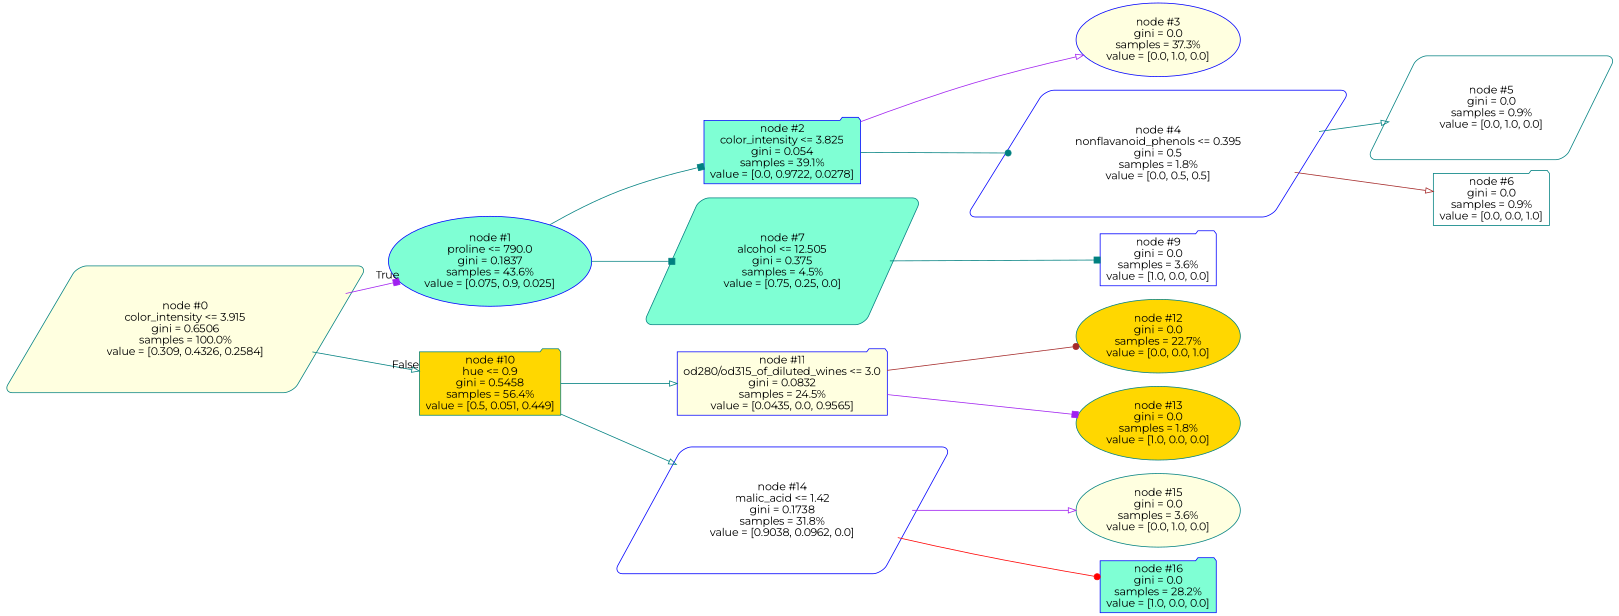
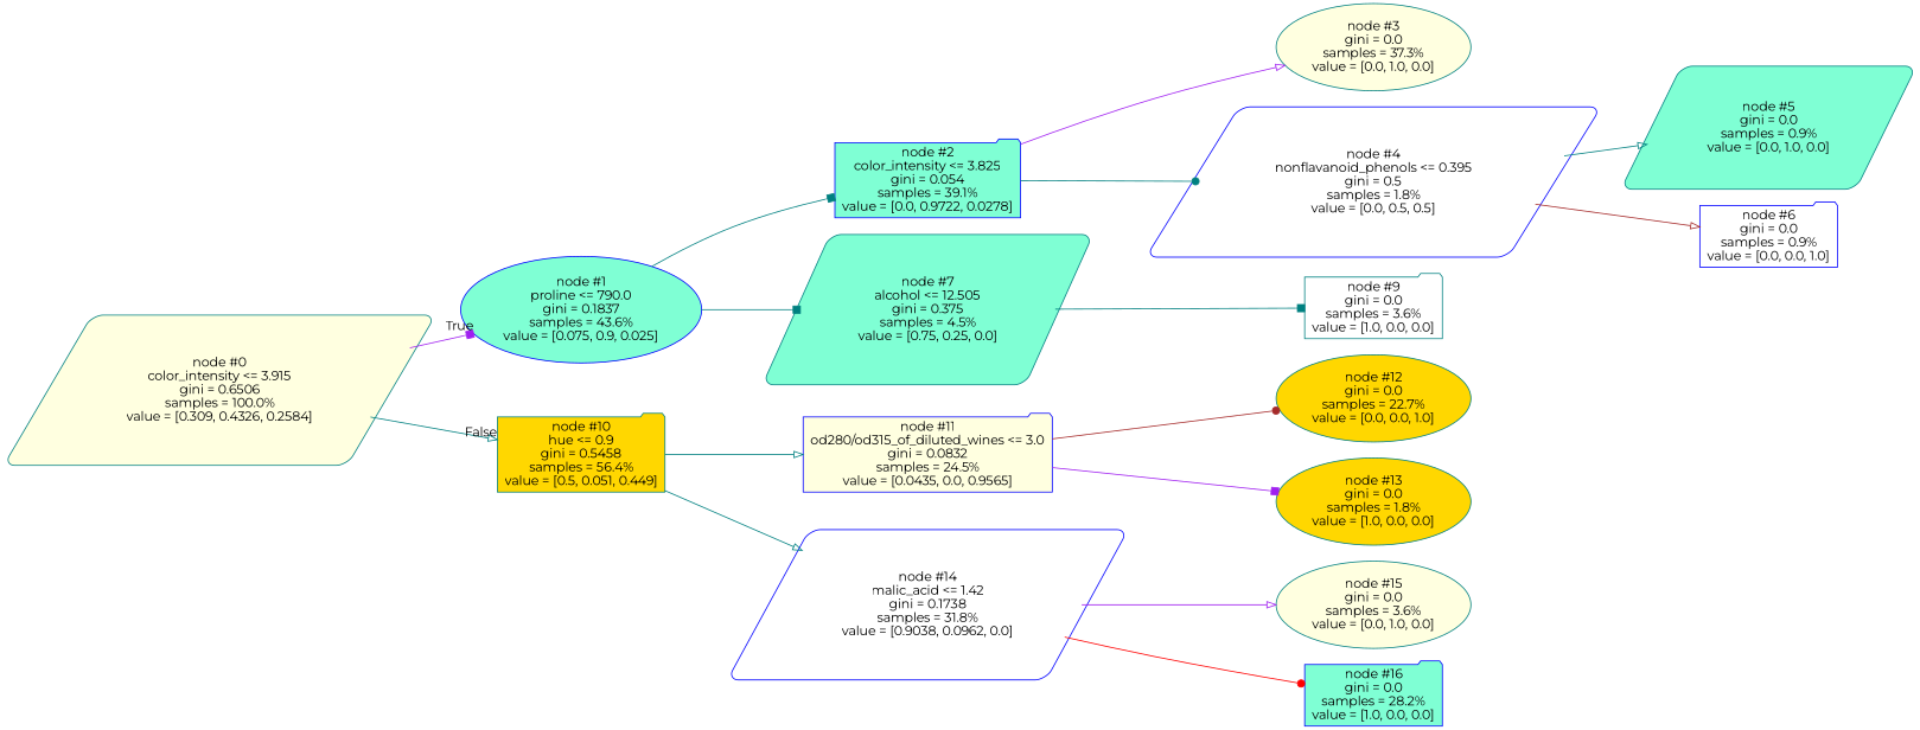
  digraph {
    fontname=Montserrat
    rankdir=LR
    node [color=teal fillcolor=white fontname=Montserrat shape=folder style="filled, rounded"]
    edge [arrowhead=onormal color=teal fontname=Montserrat]
    n1 [fillcolor=lightyellow label="node #0\ncolor_intensity <= 3.915\ngini = 0.6506\nsamples = 100.0%\nvalue = [0.309, 0.4326, 0.2584]" shape=parallelogram]
    n2 [color=blue fillcolor=aquamarine label="node #1\nproline <= 790.0\ngini = 0.1837\nsamples = 43.6%\nvalue = [0.075, 0.9, 0.025]" shape=ellipse]
    n3 [fillcolor=gold label="node #10\nhue <= 0.9\ngini = 0.5458\nsamples = 56.4%\nvalue = [0.5, 0.051, 0.449]"]
    n4 [color=blue fillcolor=aquamarine label="node #2\ncolor_intensity <= 3.825\ngini = 0.054\nsamples = 39.1%\nvalue = [0.0, 0.9722, 0.0278]"]
    n5 [fillcolor=aquamarine label="node #7\nalcohol <= 12.505\ngini = 0.375\nsamples = 4.5%\nvalue = [0.75, 0.25, 0.0]" shape=parallelogram]
    n6 [color=blue fillcolor=lightyellow label="node #11\nod280/od315_of_diluted_wines <= 3.0\ngini = 0.0832\nsamples = 24.5%\nvalue = [0.0435, 0.0, 0.9565]"]
    n7 [color=blue label="node #14\nmalic_acid <= 1.42\ngini = 0.1738\nsamples = 31.8%\nvalue = [0.9038, 0.0962, 0.0]" shape=parallelogram]
-   n8 [color=blue fillcolor=lightyellow label="node #3\ngini = 0.0\nsamples = 37.3%\nvalue = [0.0, 1.0, 0.0]" shape=ellipse]
+   n8 [fillcolor=lightyellow label="node #3\ngini = 0.0\nsamples = 37.3%\nvalue = [0.0, 1.0, 0.0]" shape=ellipse]
    n9 [color=blue label="node #4\nnonflavanoid_phenols <= 0.395\ngini = 0.5\nsamples = 1.8%\nvalue = [0.0, 0.5, 0.5]" shape=parallelogram]
-   n10 [color=blue label="node #9\ngini = 0.0\nsamples = 3.6%\nvalue = [1.0, 0.0, 0.0]"]
-   n11 [label="node #5\ngini = 0.0\nsamples = 0.9%\nvalue = [0.0, 1.0, 0.0]" shape=parallelogram]
-   n12 [label="node #6\ngini = 0.0\nsamples = 0.9%\nvalue = [0.0, 0.0, 1.0]"]
+   n10 [label="node #9\ngini = 0.0\nsamples = 3.6%\nvalue = [1.0, 0.0, 0.0]"]
+   n11 [fillcolor=aquamarine label="node #5\ngini = 0.0\nsamples = 0.9%\nvalue = [0.0, 1.0, 0.0]" shape=parallelogram]
+   n12 [color=blue label="node #6\ngini = 0.0\nsamples = 0.9%\nvalue = [0.0, 0.0, 1.0]"]
    n13 [fillcolor=gold label="node #12\ngini = 0.0\nsamples = 22.7%\nvalue = [0.0, 0.0, 1.0]" shape=ellipse]
    n14 [fillcolor=gold label="node #13\ngini = 0.0\nsamples = 1.8%\nvalue = [1.0, 0.0, 0.0]" shape=ellipse]
    n15 [fillcolor=lightyellow label="node #15\ngini = 0.0\nsamples = 3.6%\nvalue = [0.0, 1.0, 0.0]" shape=ellipse]
    n16 [color=blue fillcolor=aquamarine label="node #16\ngini = 0.0\nsamples = 28.2%\nvalue = [1.0, 0.0, 0.0]"]
    n1 -> n2 [arrowhead=box color=purple headlabel=True labelangle=45 labeldistance=2.5]
    n1 -> n3 [headlabel=False labelangle=-45 labeldistance=2.5]
    n2 -> n4 [arrowhead=box]
    n2 -> n5 [arrowhead=box]
    n3 -> n6
    n3 -> n7
    n4 -> n8 [color=purple]
    n4 -> n9 [arrowhead=dot]
    n5 -> n10 [arrowhead=box]
    n6 -> n13 [arrowhead=dot color=brown]
    n6 -> n14 [arrowhead=box color=purple]
    n7 -> n15 [color=purple]
    n7 -> n16 [arrowhead=dot color=red]
    n9 -> n11
    n9 -> n12 [color=brown]
  }
